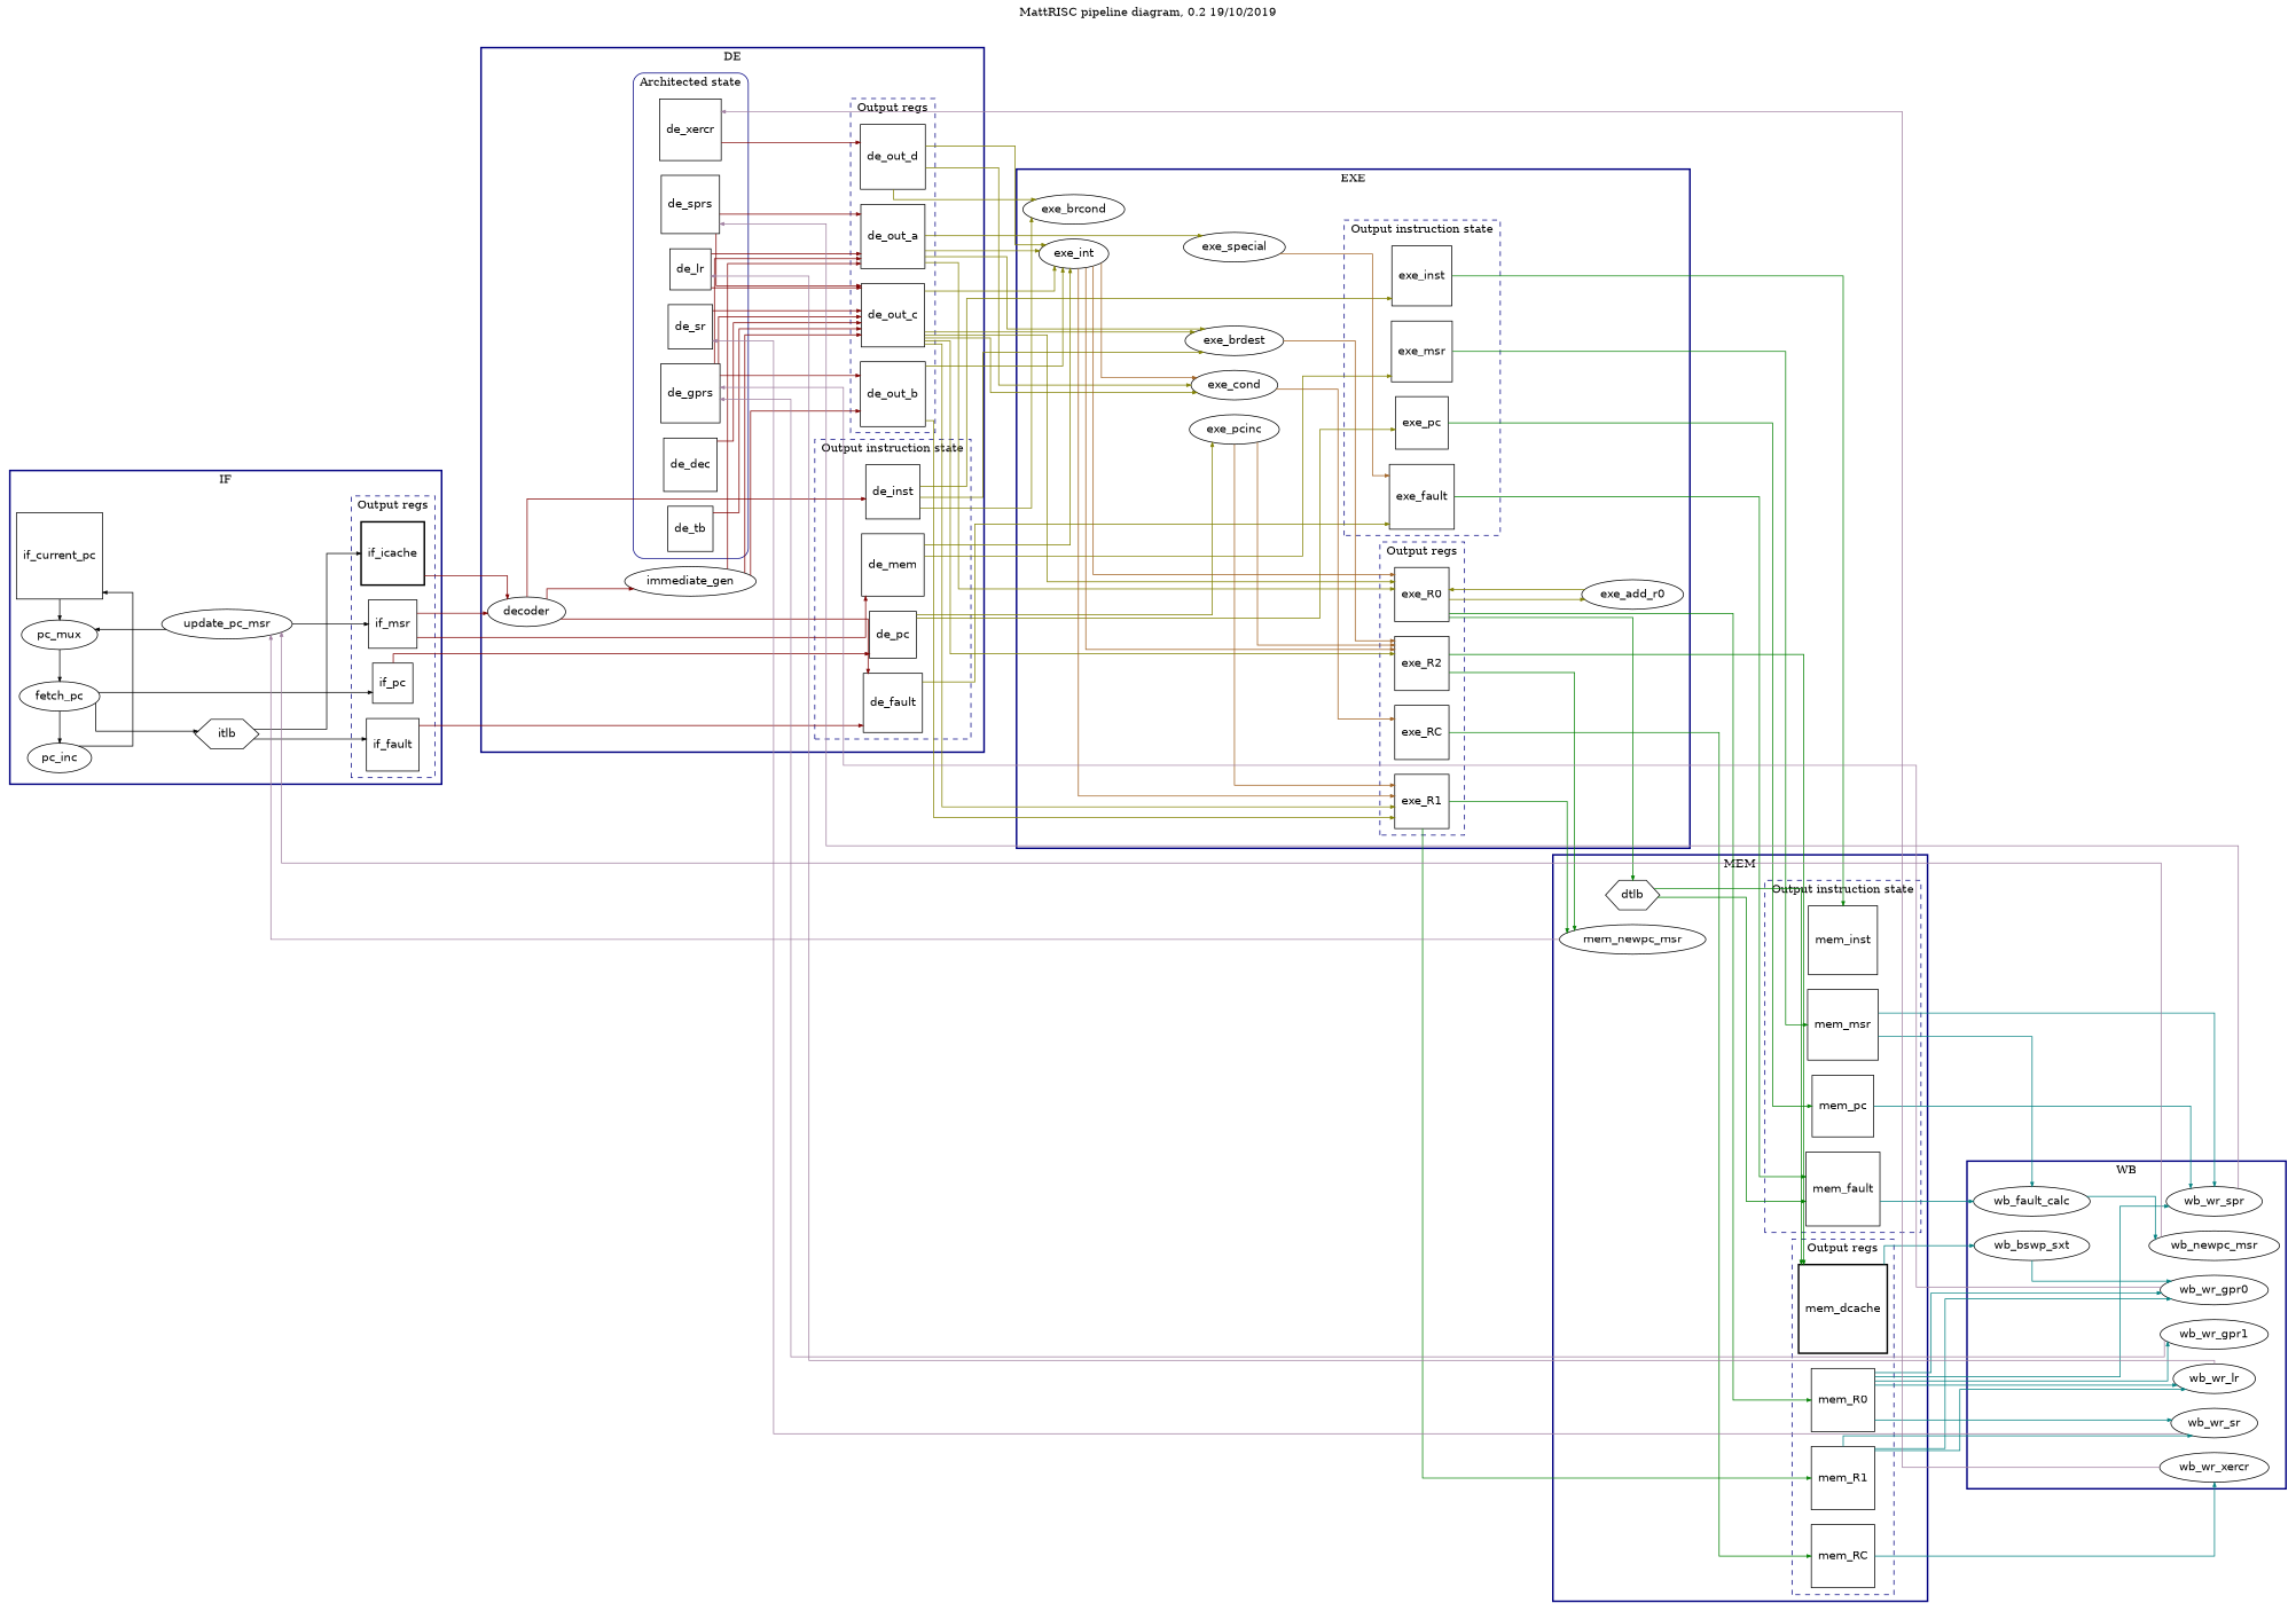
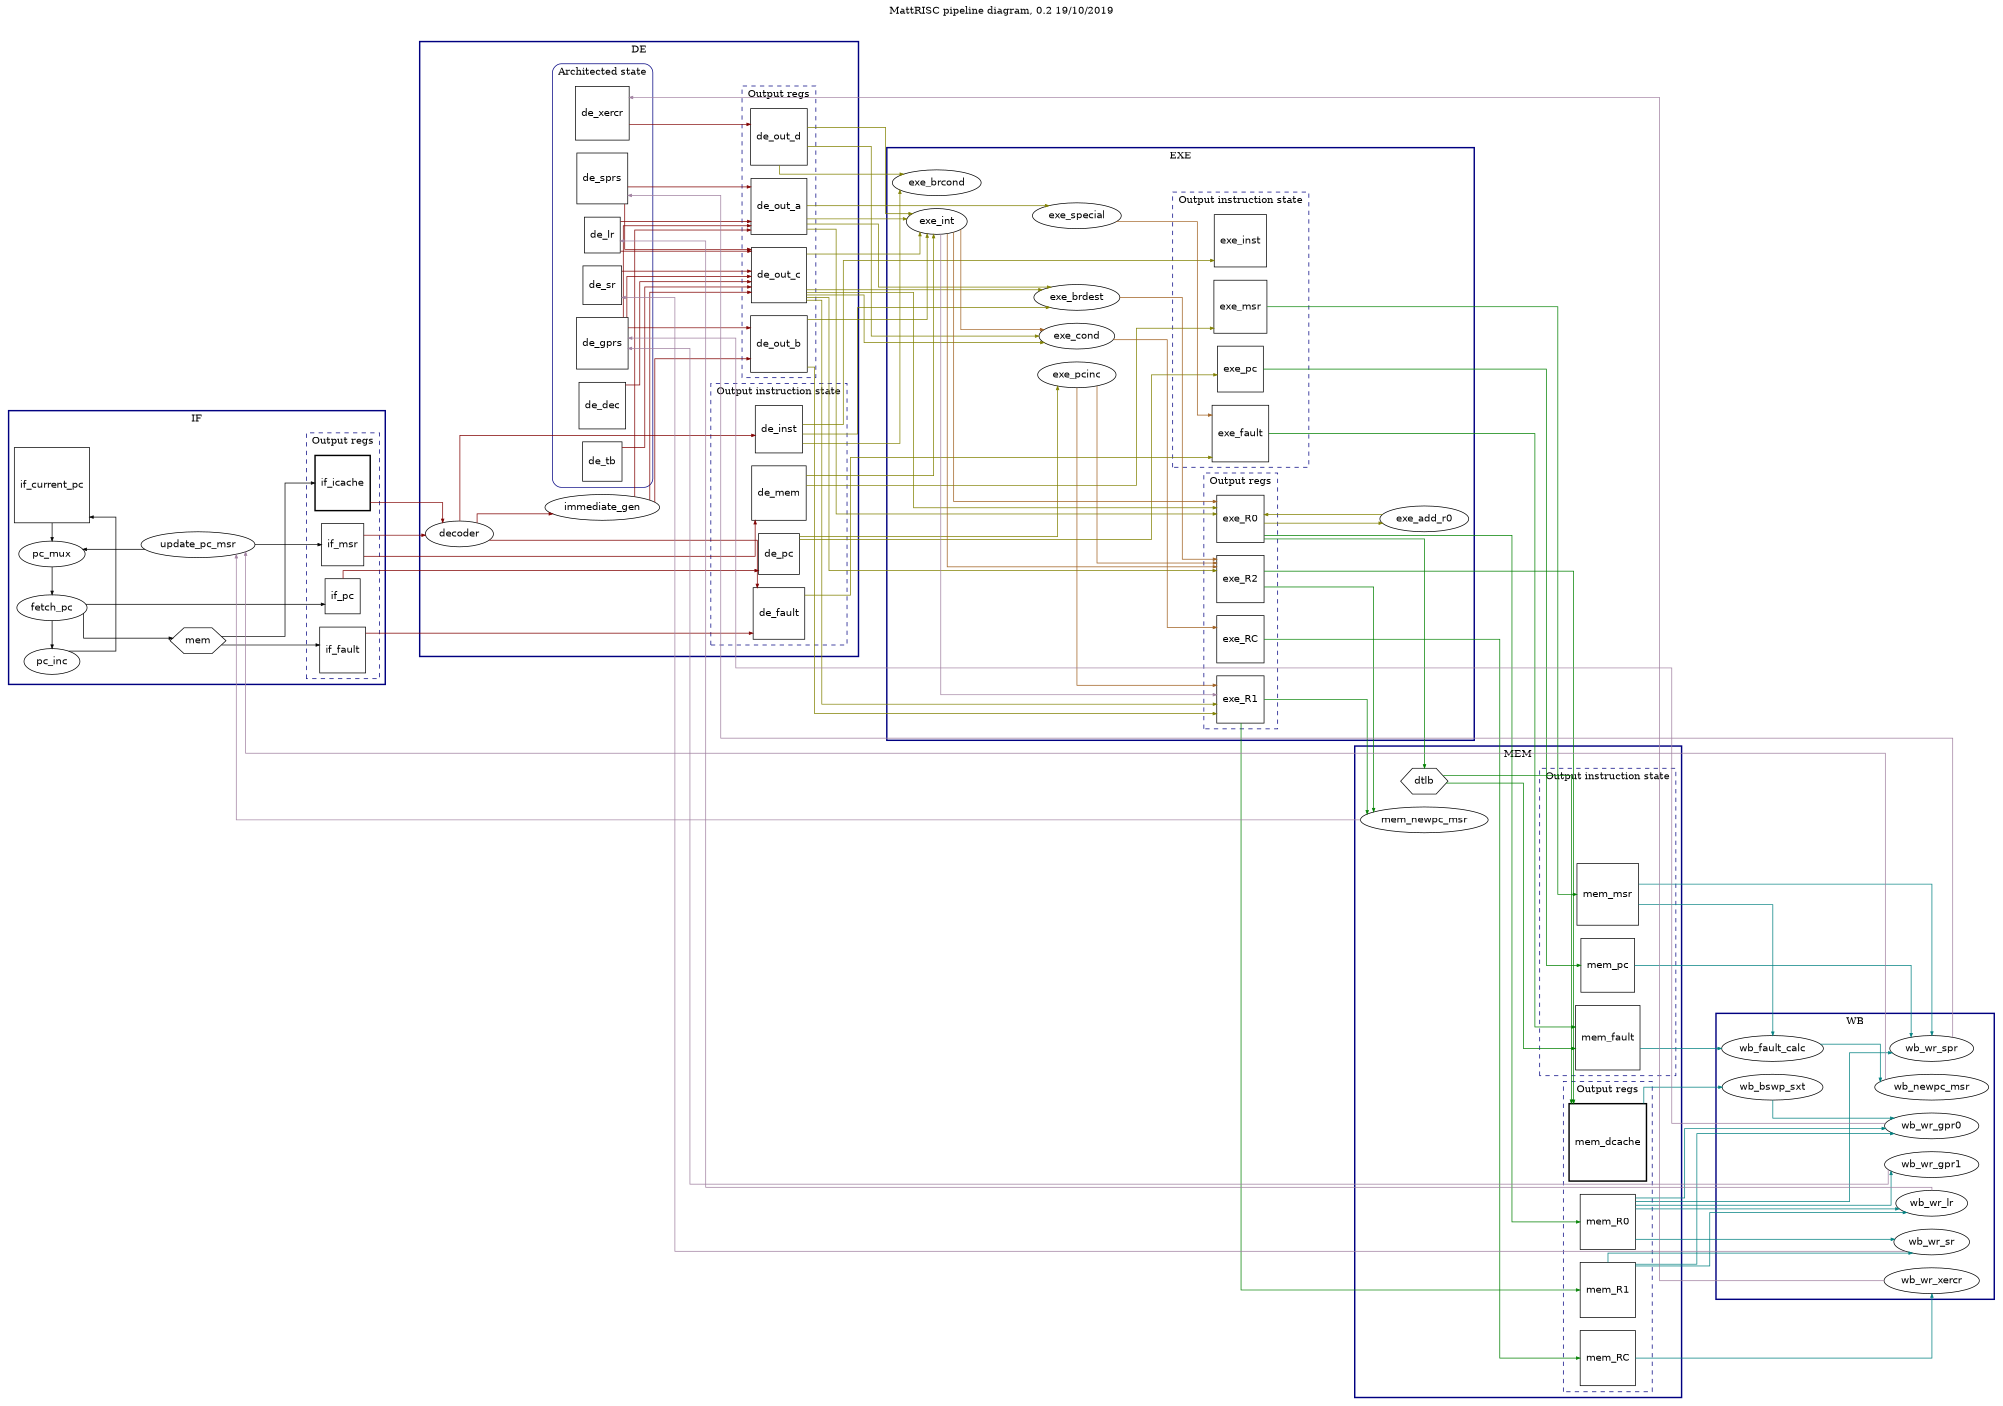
  digraph {
    clusterrank=local
    compound=true
    label="MattRISC pipeline diagram, 0.2 19/10/2019"
    labelloc=t
    pencolor=navy
    rankdir=LR
    ranksep=1.0
    remincross=true
    splines=ortho
    node [fontname=helvetica shape=square]
    edge [arrowsize=0.5 color="#808000"]
    if_pc
    if_msr
    if_fault
    if_icache [style=bold]
    if_current_pc
    pc_mux [shape=""]
-   itlb [shape=hexagon]
+   itlb [shape=hexagon label=mem]
    fetch_pc [shape=""]
    pc_inc [shape=""]
    update_pc_msr [shape=""]
    de_inst
    de_pc
    n13 [label=de_mem]
    de_fault
    de_out_a
    de_out_b
    de_out_c
    de_out_d
    de_gprs
    de_sprs
    de_lr
    de_xercr
    de_sr
    de_dec
    de_tb
    decoder [shape=""]
    immediate_gen [shape=""]
    exe_inst
    exe_pc
    exe_msr
    exe_fault
    exe_R0
    exe_R1
    exe_R2
    exe_RC
    exe_brdest [shape=""]
    exe_brcond [shape=""]
    exe_pcinc [shape=""]
    exe_int [shape=""]
    exe_special [shape=""]
    exe_cond [shape=""]
    exe_add_r0 [shape=""]
-   mem_inst
    mem_pc
    mem_msr
    mem_fault
    mem_R0
    mem_R1
    mem_RC
    mem_dcache [style=bold]
    dtlb [shape=hexagon]
    mem_newpc_msr [shape=""]
    wb_wr_gpr0 [shape=""]
    wb_wr_gpr1 [shape=""]
    wb_wr_lr [shape=""]
    wb_wr_spr [shape=""]
    wb_wr_xercr [shape=""]
    wb_wr_sr [shape=""]
    wb_fault_calc [shape=""]
    wb_bswp_sxt [shape=""]
    wb_newpc_msr [shape=""]
    subgraph cluster_1 {
      label=IF
      style=bold
      if_current_pc
      pc_mux
      itlb
      fetch_pc
      pc_inc
      update_pc_msr
      subgraph cluster_2 {
        label="Output regs"
        style=dashed
        if_pc
        if_msr
        if_fault
        if_icache
      }
    }
    subgraph cluster_3 {
      label=DE
      style=bold
      decoder
      immediate_gen
      subgraph cluster_4 {
        label=DE
        style=invis
        subgraph cluster_5 {
          label="Output instruction state"
          style=dashed
          de_inst
          de_pc
          n13
          de_fault
        }
        subgraph cluster_6 {
          label="Output regs"
          style=dashed
          de_out_a
          de_out_b
          de_out_c
          de_out_d
        }
      }
      subgraph cluster_7 {
        label="Architected state"
        style=rounded
        de_gprs
        de_sprs
        de_lr
        de_xercr
        de_sr
        de_dec
        de_tb
      }
    }
    subgraph cluster_8 {
      label=EXE
      style=bold
      exe_brdest
      exe_brcond
      exe_pcinc
      exe_int
      exe_special
      exe_cond
      exe_add_r0
      subgraph cluster_9 {
        label=EXE
        style=invis
        subgraph cluster_10 {
          label="Output instruction state"
          style=dashed
          exe_inst
          exe_pc
          exe_msr
          exe_fault
        }
        subgraph cluster_11 {
          label="Output regs"
          style=dashed
          exe_R0
          exe_R1
          exe_R2
          exe_RC
        }
      }
    }
    subgraph cluster_12 {
      label=MEM
      style=bold
      dtlb
      mem_newpc_msr
      subgraph cluster_13 {
        label="Output instruction state"
        style=dashed
-       mem_inst
        mem_pc
        mem_msr
        mem_fault
      }
      subgraph cluster_14 {
        label="Output regs"
        style=dashed
        mem_R0
        mem_R1
        mem_RC
        mem_dcache
      }
    }
    subgraph cluster_15 {
      label=WB
      style=bold
      wb_fault_calc
      wb_bswp_sxt
      wb_newpc_msr
      subgraph sub_16 {
        label=WB
        rank=same
        style=bold
        wb_wr_gpr0
        wb_wr_gpr1
        wb_wr_lr
        wb_wr_spr
        wb_wr_xercr
        wb_wr_sr
      }
    }
    subgraph sub_17 {
      style=invis
      update_pc_msr
      de_gprs
      de_sprs
      de_lr
      de_xercr
      de_sr
      mem_newpc_msr
      wb_wr_gpr0
      wb_wr_gpr1
      wb_wr_lr
      wb_wr_spr
      wb_wr_xercr
      wb_wr_sr
      wb_newpc_msr
    }
    if_pc -> de_pc [color="#800000"]
    if_msr -> n13 [color="#800000"]
    if_msr -> decoder [color="#800000"]
    if_fault -> de_fault [color="#800000"]
    if_icache -> decoder [color="#800000"]
    if_current_pc -> pc_mux [constraint=false color=""]
    pc_mux -> fetch_pc [constraint=false color=""]
    itlb -> if_fault [color=""]
    itlb -> if_icache [constraint=false color=""]
    fetch_pc -> if_pc [color=""]
    fetch_pc -> itlb [color=""]
    fetch_pc -> pc_inc [constraint=false color=""]
    pc_inc -> if_current_pc [constraint=false color=""]
    update_pc_msr -> if_msr [color=""]
    update_pc_msr -> pc_mux [constraint=false color=""]
    de_inst -> exe_inst [weight=10]
    de_inst -> exe_brdest
    de_inst -> exe_brcond
    de_pc -> exe_pc [weight=10]
    de_pc -> exe_pcinc
    n13 -> exe_msr [weight=10]
    n13 -> exe_int
    de_fault -> exe_fault [weight=10]
    de_out_a -> exe_R0
    de_out_a -> exe_brdest
    de_out_a -> exe_int
    de_out_a -> exe_special
    de_out_b -> exe_R1
    de_out_b -> exe_int
    de_out_c -> exe_R0
    de_out_c -> exe_R1
    de_out_c -> exe_R2
    de_out_c -> exe_brdest
    de_out_c -> exe_int
    de_out_c -> exe_cond
    de_out_d -> exe_brcond
    de_out_d -> exe_int
    de_out_d -> exe_cond
    de_gprs -> de_out_a [color="#800000"]
    de_gprs -> de_out_b [color="#800000"]
    de_gprs -> de_out_c [color="#800000"]
    de_sprs -> de_out_a [color="#800000"]
    de_sprs -> de_out_c [color="#800000"]
    de_lr -> de_out_a [color="#800000"]
    de_lr -> de_out_c [color="#800000"]
    de_xercr -> de_out_d [color="#800000"]
    de_sr -> de_out_c [color="#800000"]
    de_dec -> de_out_c [color="#800000"]
    de_tb -> de_out_c [color="#800000"]
    decoder -> de_inst [color="#800000"]
    decoder -> de_fault [color="#800000"]
    decoder -> immediate_gen [color="#800000"]
    immediate_gen -> de_out_a [color="#800000"]
    immediate_gen -> de_out_b [color="#800000"]
    immediate_gen -> de_out_c [color="#800000"]
-   exe_inst -> mem_inst [color="#008000"]
    exe_pc -> mem_pc [color="#008000"]
    exe_msr -> mem_msr [color="#008000"]
    exe_fault -> mem_fault [color="#008000"]
    exe_R0 -> exe_add_r0
    exe_R0 -> mem_R0 [color="#008000"]
    exe_R0 -> dtlb [color="#008000"]
    exe_R1 -> mem_R1 [color="#008000"]
    exe_R1 -> mem_newpc_msr [color="#008000"]
    exe_R2 -> mem_dcache [color="#008000"]
    exe_R2 -> mem_newpc_msr [color="#008000"]
    exe_RC -> mem_RC [color="#008000"]
    exe_brdest -> exe_R2 [color="#a06020"]
    exe_pcinc -> exe_R1 [color="#a06020"]
    exe_pcinc -> exe_R2 [color="#a06020"]
    exe_int -> exe_R0 [color="#a06020"]
-   exe_int -> exe_R1 [color="#a06020"]
+   exe_int -> exe_R1 [color="#a080a0"]
    exe_int -> exe_R2 [color="#a06020"]
    exe_int -> exe_cond [color="#a06020"]
    exe_special -> exe_fault [color="#a06020"]
    exe_cond -> exe_RC [color="#a06020"]
    exe_add_r0 -> exe_R0
    mem_pc -> wb_wr_spr [color="#008080"]
    mem_msr -> wb_wr_spr [color="#008080"]
    mem_msr -> wb_fault_calc [color="#008080"]
    mem_fault -> wb_fault_calc [color="#008080"]
    mem_R0 -> wb_wr_gpr0 [color="#008080"]
    mem_R0 -> wb_wr_gpr1 [color="#008080"]
    mem_R0 -> wb_wr_lr [color="#008080"]
    mem_R0 -> wb_wr_spr [color="#008080"]
    mem_R0 -> wb_wr_sr [color="#008080"]
    mem_R1 -> wb_wr_gpr0 [color="#008080"]
    mem_R1 -> wb_wr_lr [color="#008080"]
    mem_R1 -> wb_wr_sr [color="#008080"]
    mem_RC -> wb_wr_xercr [color="#008080"]
    mem_dcache -> wb_bswp_sxt [color="#008080"]
    dtlb -> mem_fault [color="#008000"]
    dtlb -> mem_dcache [color="#008000"]
    mem_newpc_msr -> update_pc_msr [color="#a080a0" constraint=false]
    wb_wr_gpr0 -> de_gprs [color="#a080a0" constraint=false]
    wb_wr_gpr1 -> de_gprs [color="#a080a0" constraint=false]
    wb_wr_lr -> de_lr [color="#a080a0" constraint=false]
    wb_wr_spr -> de_sprs [color="#a080a0" constraint=false]
    wb_wr_xercr -> de_xercr [color="#a080a0" constraint=false]
    wb_wr_sr -> de_sr [color="#a080a0" constraint=false]
    wb_fault_calc -> wb_newpc_msr [color="#008080"]
    wb_bswp_sxt -> wb_wr_gpr0 [color="#008080"]
    wb_newpc_msr -> update_pc_msr [color="#a080a0" constraint=false]
  }
